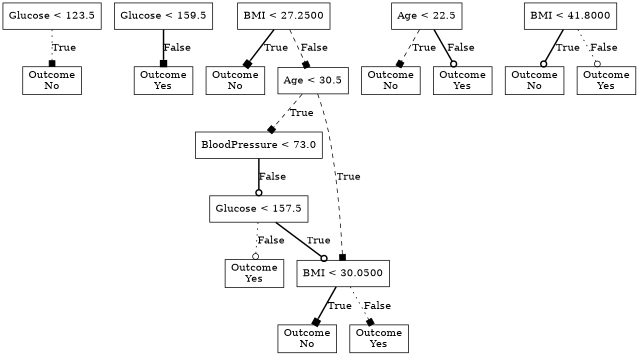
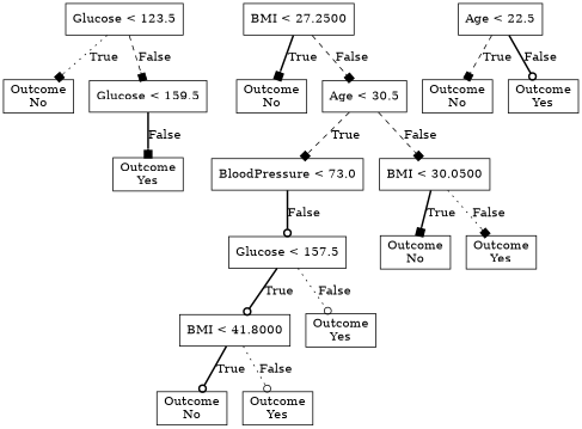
  digraph {
    node [shape=box]
    edge [arrowhead=box style=bold]
    n1 [label="Glucose < 123.5"]
    n2 [label="Outcome\nNo"]
    n3 [label="Glucose < 159.5"]
    n4 [label="Outcome\nYes"]
    n5 [label="BMI < 27.2500"]
    n6 [label="Outcome\nNo"]
    n7 [label="Age < 30.5"]
    n8 [label="BloodPressure < 73.0"]
    n9 [label="BMI < 30.0500"]
    n10 [label="Glucose < 157.5"]
    n11 [label="Outcome\nNo"]
    n12 [label="Outcome\nYes"]
    n13 [label="Age < 22.5"]
    n14 [label="Outcome\nNo"]
    n15 [label="Outcome\nYes"]
    n16 [label="BMI < 41.8000"]
    n17 [label="Outcome\nYes"]
    n18 [label="Outcome\nNo"]
    n19 [label="Outcome\nYes"]
    n1 -> n2 [label=True style=dotted]
+   n1 -> n3 [label=False style=dashed]
    n3 -> n4 [label=False]
    n5 -> n6 [label=True]
    n5 -> n7 [label=False style=dashed]
    n7 -> n8 [label=True style=dashed]
-   n7 -> n9 [label=True style=dashed]
+   n7 -> n9 [label=False style=dashed]
    n8 -> n10 [arrowhead=odot label=False]
    n9 -> n11 [label=True]
    n9 -> n12 [label=False style=dotted]
-   n10 -> n9 [arrowhead=odot label=True]
+   n10 -> n16 [arrowhead=odot label=True]
    n10 -> n17 [arrowhead=odot label=False style=dotted]
    n13 -> n14 [label=True style=dashed]
    n13 -> n15 [arrowhead=odot label=False]
    n16 -> n18 [arrowhead=odot label=True]
    n16 -> n19 [arrowhead=odot label=False style=dotted]
  }
